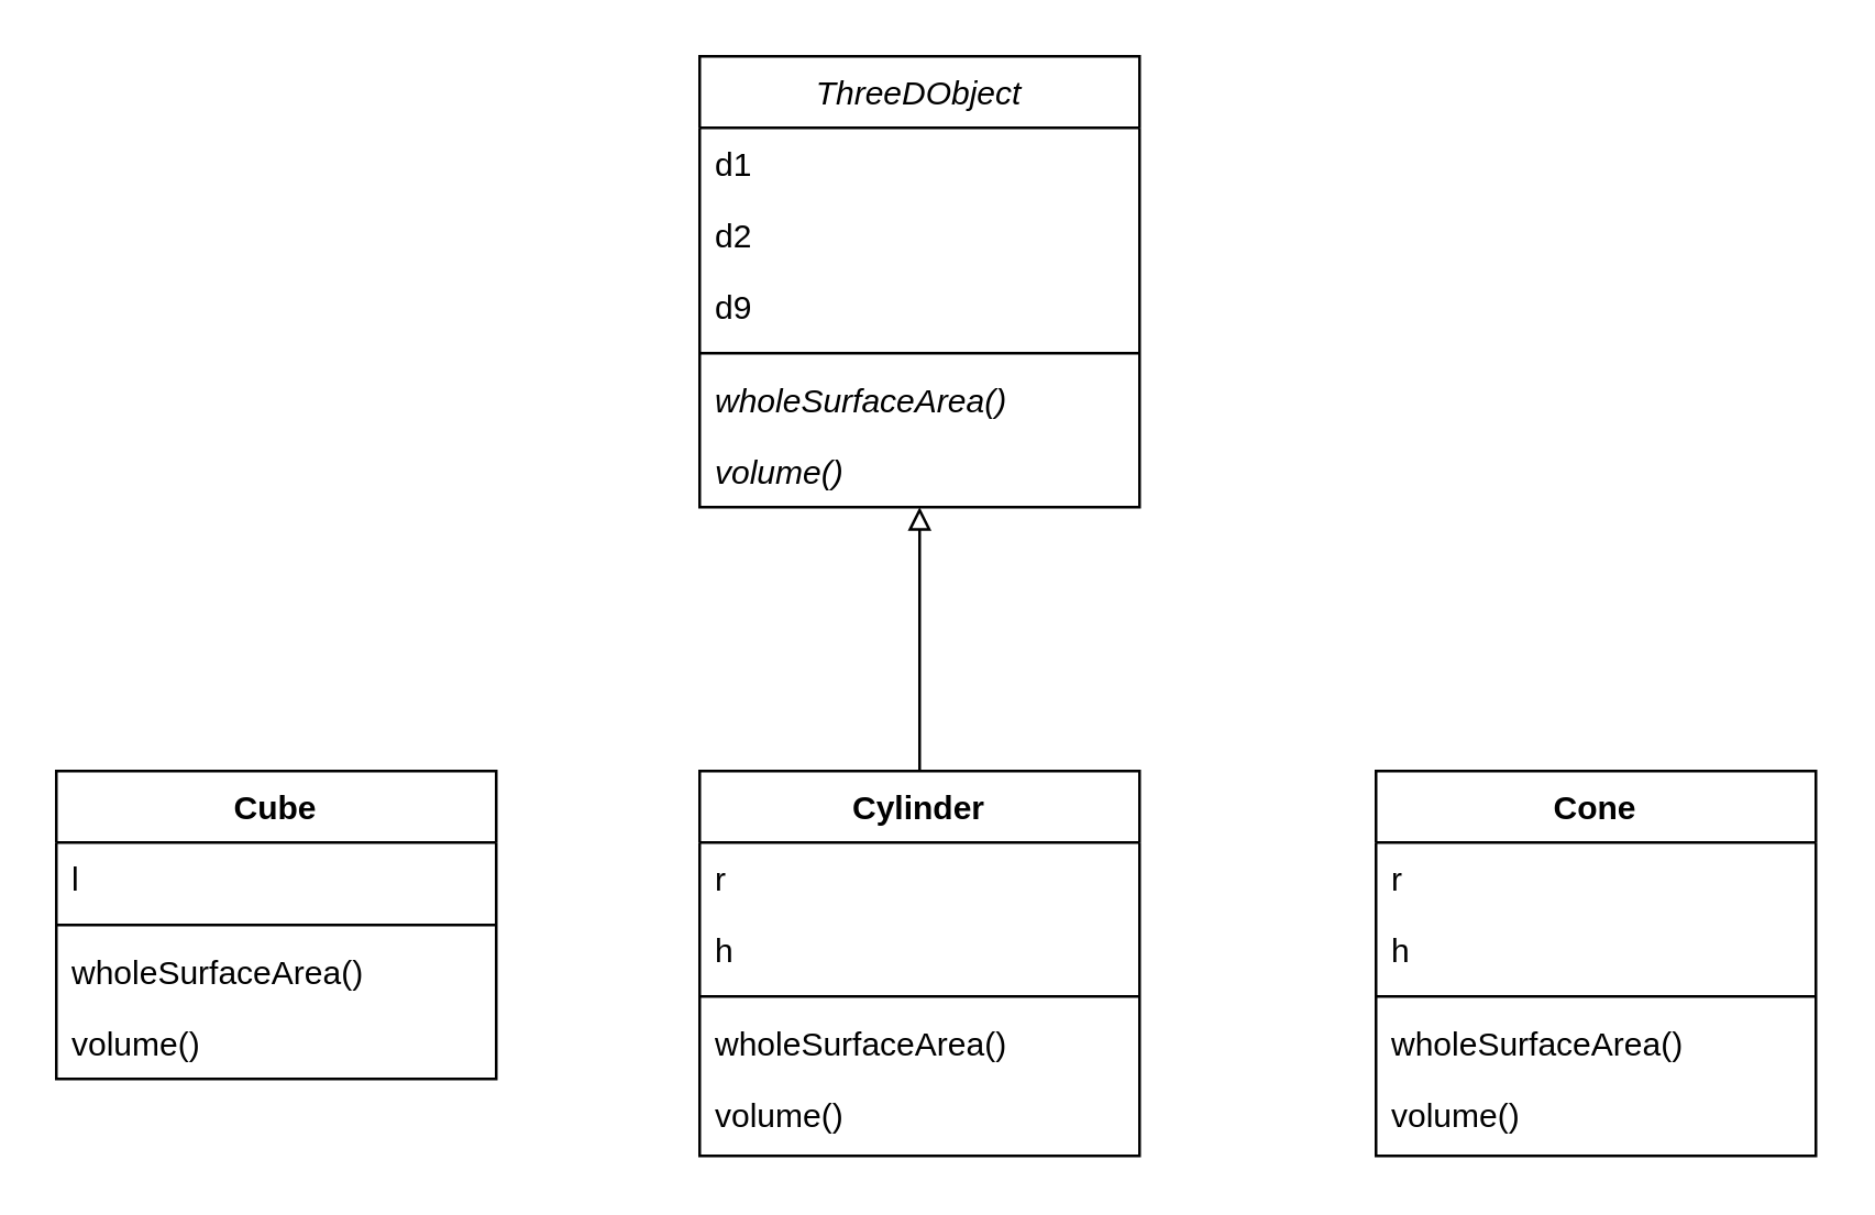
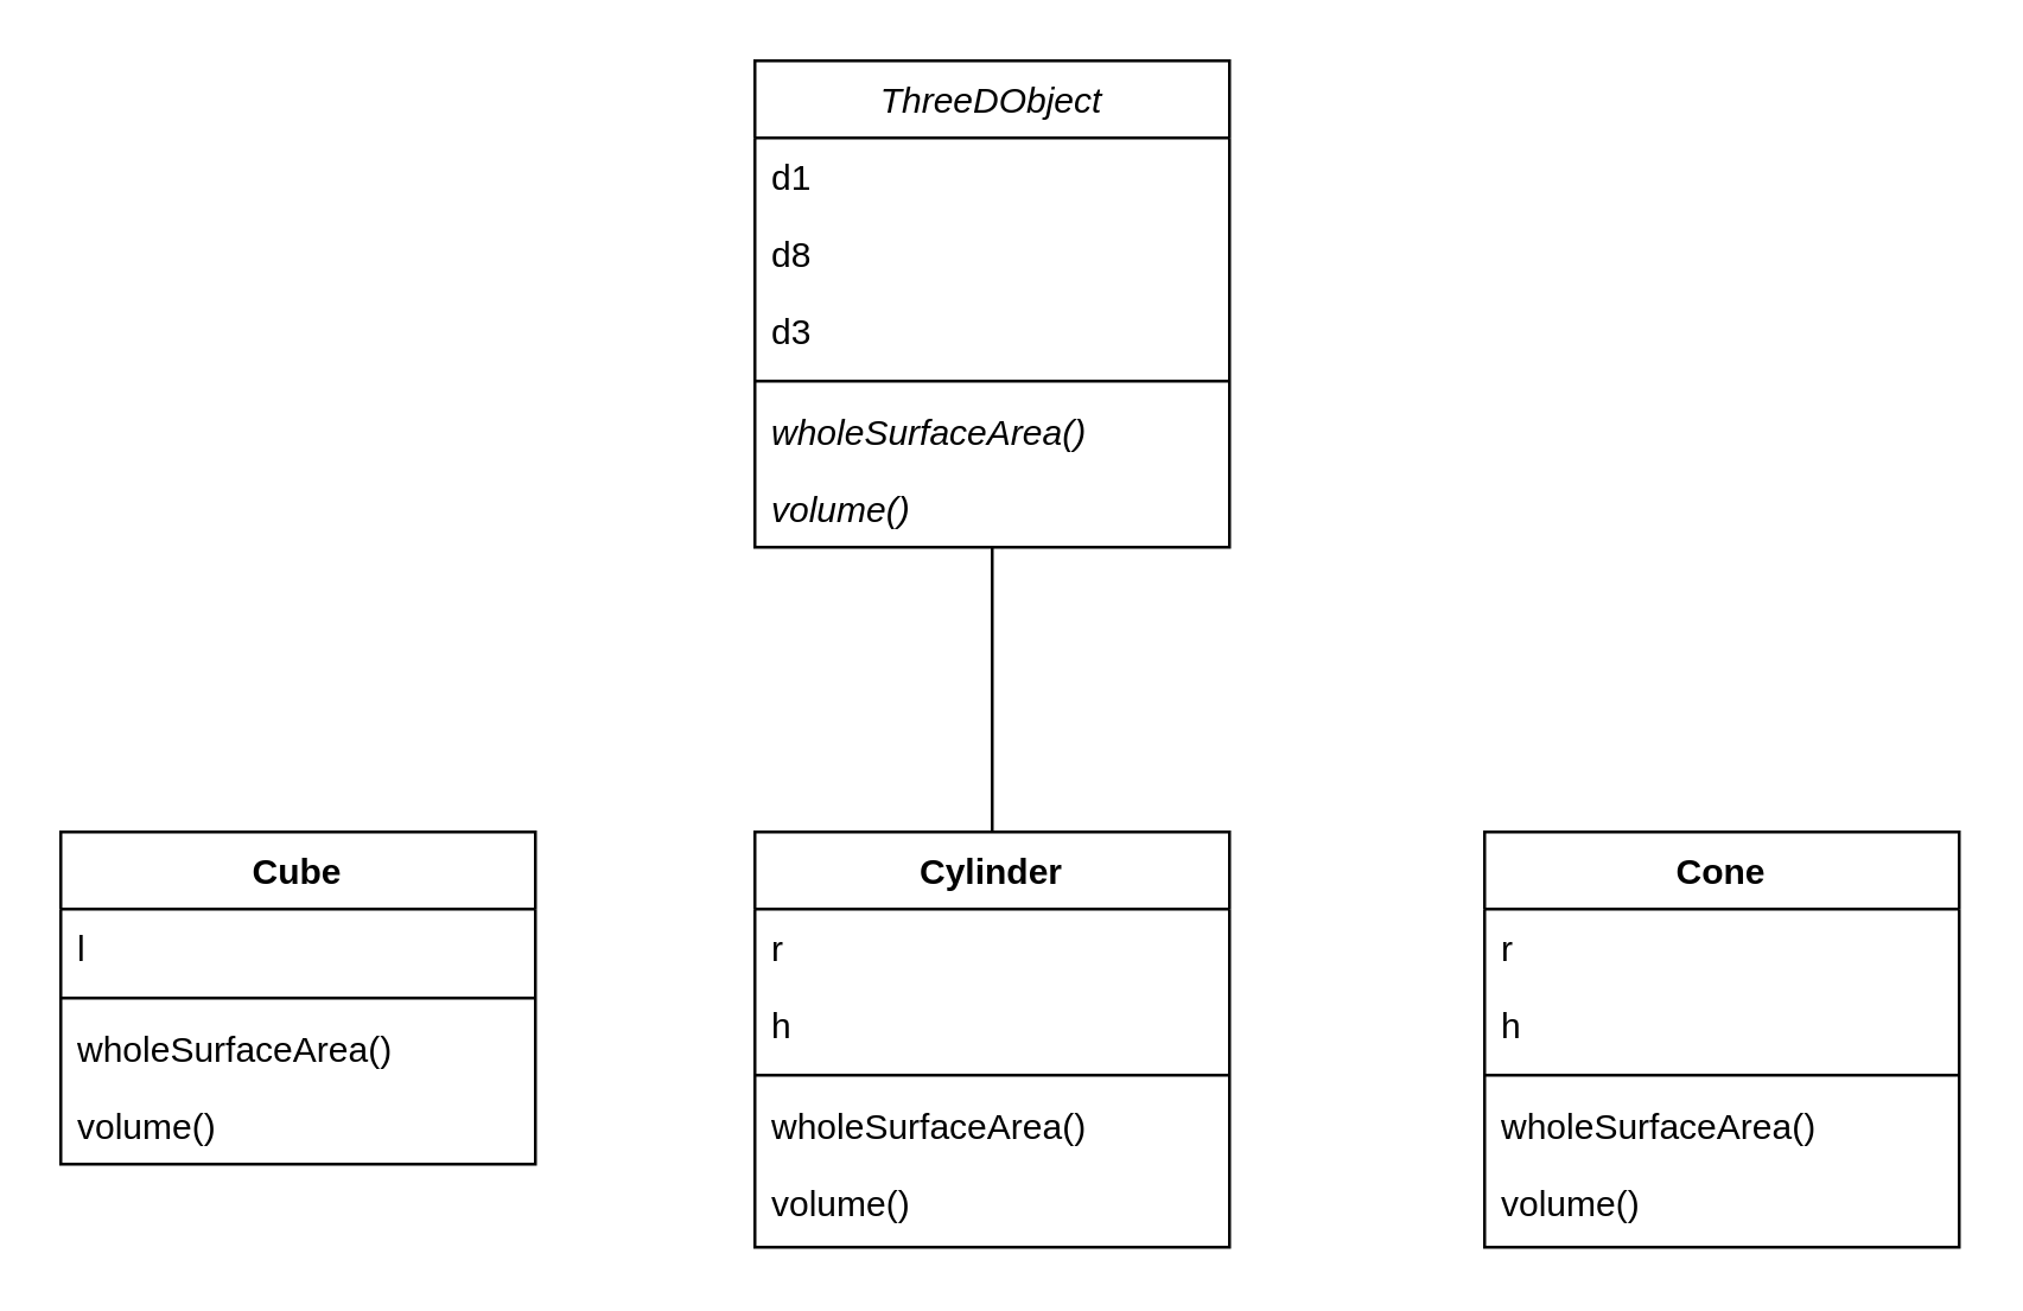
  <mxCell id="0" />
  <mxCell id="1" parent="0" />
  <mxCell id="2" value="ThreeDObject" style="swimlane;fontStyle=2;align=center;verticalAlign=top;childLayout=stackLayout;horizontal=1;startSize=26;horizontalStack=0;resizeParent=1;resizeLast=0;collapsible=1;marginBottom=0;rounded=0;shadow=0;strokeWidth=1;" parent="1" vertex="1"><mxGeometry x="254" y="20" width="160" height="164" as="geometry"><mxRectangle x="230" y="140" width="160" height="26" as="alternateBounds" /></mxGeometry></mxCell>
  <mxCell id="3" value="d1" style="text;align=left;verticalAlign=top;spacingLeft=4;spacingRight=4;overflow=hidden;rotatable=0;points=[[0,0.5],[1,0.5]];portConstraint=eastwest;" parent="2" vertex="1"><mxGeometry y="26" width="160" height="26" as="geometry" /></mxCell>
- <mxCell id="4" value="d2" style="text;align=left;verticalAlign=top;spacingLeft=4;spacingRight=4;overflow=hidden;rotatable=0;points=[[0,0.5],[1,0.5]];portConstraint=eastwest;rounded=0;shadow=0;html=0;" parent="2" vertex="1"><mxGeometry y="52" width="160" height="26" as="geometry" /></mxCell>
- <mxCell id="5" value="d9" style="text;align=left;verticalAlign=top;spacingLeft=4;spacingRight=4;overflow=hidden;rotatable=0;points=[[0,0.5],[1,0.5]];portConstraint=eastwest;rounded=0;shadow=0;html=0;" parent="2" vertex="1"><mxGeometry y="78" width="160" height="26" as="geometry" /></mxCell>
+ <mxCell id="4" value="d8" style="text;align=left;verticalAlign=top;spacingLeft=4;spacingRight=4;overflow=hidden;rotatable=0;points=[[0,0.5],[1,0.5]];portConstraint=eastwest;rounded=0;shadow=0;html=0;" parent="2" vertex="1"><mxGeometry y="52" width="160" height="26" as="geometry" /></mxCell>
+ <mxCell id="5" value="d3" style="text;align=left;verticalAlign=top;spacingLeft=4;spacingRight=4;overflow=hidden;rotatable=0;points=[[0,0.5],[1,0.5]];portConstraint=eastwest;rounded=0;shadow=0;html=0;" parent="2" vertex="1"><mxGeometry y="78" width="160" height="26" as="geometry" /></mxCell>
  <mxCell id="6" value="" style="line;html=1;strokeWidth=1;align=left;verticalAlign=middle;spacingTop=-1;spacingLeft=3;spacingRight=3;rotatable=0;labelPosition=right;points=[];portConstraint=eastwest;" parent="2" vertex="1"><mxGeometry y="104" width="160" height="8" as="geometry" /></mxCell>
  <mxCell id="7" value="wholeSurfaceArea()" style="text;align=left;verticalAlign=top;spacingLeft=4;spacingRight=4;overflow=hidden;rotatable=0;points=[[0,0.5],[1,0.5]];portConstraint=eastwest;fontStyle=2" parent="2" vertex="1"><mxGeometry y="112" width="160" height="26" as="geometry" /></mxCell>
  <mxCell id="8" value="volume()" style="text;strokeColor=none;fillColor=none;align=left;verticalAlign=top;spacingLeft=4;spacingRight=4;overflow=hidden;rotatable=0;points=[[0,0.5],[1,0.5]];portConstraint=eastwest;fontStyle=2" parent="2" vertex="1"><mxGeometry y="138" width="160" height="26" as="geometry" /></mxCell>
  <mxCell id="9" value="Cube" style="swimlane;fontStyle=1;align=center;verticalAlign=top;childLayout=stackLayout;horizontal=1;startSize=26;horizontalStack=0;resizeParent=1;resizeLast=0;collapsible=1;marginBottom=0;rounded=0;shadow=0;strokeWidth=1;" parent="1" vertex="1"><mxGeometry x="20" y="280" width="160" height="112" as="geometry"><mxRectangle x="230" y="140" width="160" height="26" as="alternateBounds" /></mxGeometry></mxCell>
  <mxCell id="10" value="l" style="text;align=left;verticalAlign=top;spacingLeft=4;spacingRight=4;overflow=hidden;rotatable=0;points=[[0,0.5],[1,0.5]];portConstraint=eastwest;" parent="9" vertex="1"><mxGeometry y="26" width="160" height="26" as="geometry" /></mxCell>
  <mxCell id="11" value="" style="line;html=1;strokeWidth=1;align=left;verticalAlign=middle;spacingTop=-1;spacingLeft=3;spacingRight=3;rotatable=0;labelPosition=right;points=[];portConstraint=eastwest;" parent="9" vertex="1"><mxGeometry y="52" width="160" height="8" as="geometry" /></mxCell>
  <mxCell id="12" value="wholeSurfaceArea()" style="text;align=left;verticalAlign=top;spacingLeft=4;spacingRight=4;overflow=hidden;rotatable=0;points=[[0,0.5],[1,0.5]];portConstraint=eastwest;" parent="9" vertex="1"><mxGeometry y="60" width="160" height="26" as="geometry" /></mxCell>
  <mxCell id="13" value="volume()" style="text;strokeColor=none;fillColor=none;align=left;verticalAlign=top;spacingLeft=4;spacingRight=4;overflow=hidden;rotatable=0;points=[[0,0.5],[1,0.5]];portConstraint=eastwest;" parent="9" vertex="1"><mxGeometry y="86" width="160" height="26" as="geometry" /></mxCell>
- <mxCell id="14" style="edgeStyle=elbowEdgeStyle;rounded=0;orthogonalLoop=1;jettySize=auto;elbow=vertical;html=1;exitX=0.5;exitY=0;exitDx=0;exitDy=0;endArrow=block;endFill=0;strokeColor=#000000;" parent="1" source="15" target="2" edge="1"><mxGeometry relative="1" as="geometry" /></mxCell>
+ <mxCell id="14" style="edgeStyle=elbowEdgeStyle;rounded=0;orthogonalLoop=1;jettySize=auto;elbow=vertical;html=1;exitX=0.5;exitY=0;exitDx=0;exitDy=0;endArrow=none;endFill=0;strokeColor=#000000;" parent="1" source="15" target="2" edge="1"><mxGeometry relative="1" as="geometry" /></mxCell>
  <mxCell id="15" value="Cylinder" style="swimlane;fontStyle=1;align=center;verticalAlign=top;childLayout=stackLayout;horizontal=1;startSize=26;horizontalStack=0;resizeParent=1;resizeLast=0;collapsible=1;marginBottom=0;rounded=0;shadow=0;strokeWidth=1;" parent="1" vertex="1"><mxGeometry x="254" y="280" width="160" height="140" as="geometry"><mxRectangle x="230" y="140" width="160" height="26" as="alternateBounds" /></mxGeometry></mxCell>
  <mxCell id="16" value="r" style="text;align=left;verticalAlign=top;spacingLeft=4;spacingRight=4;overflow=hidden;rotatable=0;points=[[0,0.5],[1,0.5]];portConstraint=eastwest;" parent="15" vertex="1"><mxGeometry y="26" width="160" height="26" as="geometry" /></mxCell>
  <mxCell id="17" value="h" style="text;align=left;verticalAlign=top;spacingLeft=4;spacingRight=4;overflow=hidden;rotatable=0;points=[[0,0.5],[1,0.5]];portConstraint=eastwest;rounded=0;shadow=0;html=0;" parent="15" vertex="1"><mxGeometry y="52" width="160" height="26" as="geometry" /></mxCell>
  <mxCell id="18" value="" style="line;html=1;strokeWidth=1;align=left;verticalAlign=middle;spacingTop=-1;spacingLeft=3;spacingRight=3;rotatable=0;labelPosition=right;points=[];portConstraint=eastwest;" parent="15" vertex="1"><mxGeometry y="78" width="160" height="8" as="geometry" /></mxCell>
  <mxCell id="19" value="wholeSurfaceArea()" style="text;align=left;verticalAlign=top;spacingLeft=4;spacingRight=4;overflow=hidden;rotatable=0;points=[[0,0.5],[1,0.5]];portConstraint=eastwest;" parent="15" vertex="1"><mxGeometry y="86" width="160" height="26" as="geometry" /></mxCell>
  <mxCell id="20" value="volume()" style="text;strokeColor=none;fillColor=none;align=left;verticalAlign=top;spacingLeft=4;spacingRight=4;overflow=hidden;rotatable=0;points=[[0,0.5],[1,0.5]];portConstraint=eastwest;" parent="15" vertex="1"><mxGeometry y="112" width="160" height="26" as="geometry" /></mxCell>
  <mxCell id="21" value="Cone" style="swimlane;fontStyle=1;align=center;verticalAlign=top;childLayout=stackLayout;horizontal=1;startSize=26;horizontalStack=0;resizeParent=1;resizeLast=0;collapsible=1;marginBottom=0;rounded=0;shadow=0;strokeWidth=1;" parent="1" vertex="1"><mxGeometry x="500" y="280" width="160" height="140" as="geometry"><mxRectangle x="230" y="140" width="160" height="26" as="alternateBounds" /></mxGeometry></mxCell>
  <mxCell id="22" value="r" style="text;align=left;verticalAlign=top;spacingLeft=4;spacingRight=4;overflow=hidden;rotatable=0;points=[[0,0.5],[1,0.5]];portConstraint=eastwest;" parent="21" vertex="1"><mxGeometry y="26" width="160" height="26" as="geometry" /></mxCell>
  <mxCell id="23" value="h" style="text;align=left;verticalAlign=top;spacingLeft=4;spacingRight=4;overflow=hidden;rotatable=0;points=[[0,0.5],[1,0.5]];portConstraint=eastwest;rounded=0;shadow=0;html=0;" parent="21" vertex="1"><mxGeometry y="52" width="160" height="26" as="geometry" /></mxCell>
  <mxCell id="24" value="" style="line;html=1;strokeWidth=1;align=left;verticalAlign=middle;spacingTop=-1;spacingLeft=3;spacingRight=3;rotatable=0;labelPosition=right;points=[];portConstraint=eastwest;" parent="21" vertex="1"><mxGeometry y="78" width="160" height="8" as="geometry" /></mxCell>
  <mxCell id="25" value="wholeSurfaceArea()" style="text;align=left;verticalAlign=top;spacingLeft=4;spacingRight=4;overflow=hidden;rotatable=0;points=[[0,0.5],[1,0.5]];portConstraint=eastwest;" parent="21" vertex="1"><mxGeometry y="86" width="160" height="26" as="geometry" /></mxCell>
  <mxCell id="26" value="volume()" style="text;strokeColor=none;fillColor=none;align=left;verticalAlign=top;spacingLeft=4;spacingRight=4;overflow=hidden;rotatable=0;points=[[0,0.5],[1,0.5]];portConstraint=eastwest;" parent="21" vertex="1"><mxGeometry y="112" width="160" height="26" as="geometry" /></mxCell>
